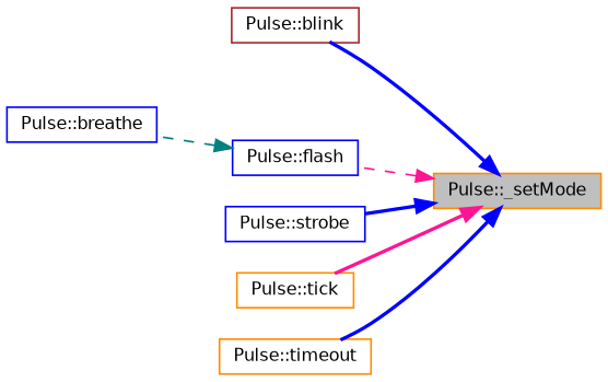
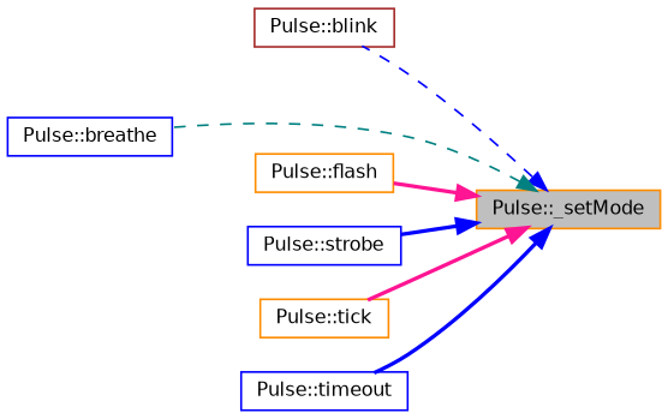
  digraph {
    rankdir=RL
    node [color=darkorange fillcolor=white fontname=Helvetica fontsize=10 shape=record style=filled]
    edge [color=blue dir=back fontname=Helvetica fontsize=10 labelfontname=Helvetica labelfontsize=10 style=bold]
    n1 [fillcolor=grey75 fontcolor=black height=0.2 label="Pulse::_setMode" width=0.4]
    n2 [color=brown height=0.2 label="Pulse::blink" width=0.4]
    n3 [color=blue height=0.2 label="Pulse::breathe" width=0.4]
-   n4 [color=blue height=0.2 label="Pulse::flash" width=0.4]
+   n4 [height=0.2 label="Pulse::flash" width=0.4]
    n5 [color=blue height=0.2 label="Pulse::strobe" width=0.4]
    n6 [height=0.2 label="Pulse::tick" width=0.4]
-   n7 [height=0.2 label="Pulse::timeout" width=0.4]
-   n1 -> n2
-   n4 -> n3 [color=teal style=dashed]
-   n1 -> n4 [color=deeppink style=dashed]
+   n7 [color=blue height=0.2 label="Pulse::timeout" width=0.4]
+   n1 -> n2 [style=dashed]
+   n1 -> n3 [color=teal style=dashed]
+   n1 -> n4 [color=deeppink]
    n1 -> n5
    n1 -> n6 [color=deeppink]
    n1 -> n7
  }
